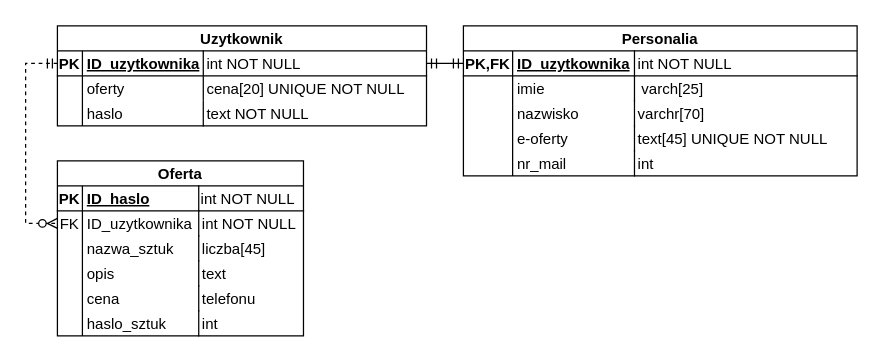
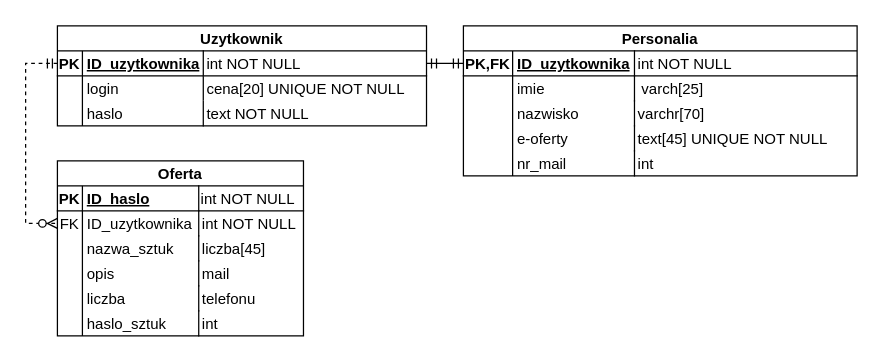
  <mxCell id="0" />
  <mxCell id="1" parent="0" />
  <mxCell id="2" value="Uzytkownik" style="shape=table;startSize=20;container=1;collapsible=1;childLayout=tableLayout;fixedRows=1;rowLines=0;fontStyle=1;align=center;resizeLast=1;" parent="1" vertex="1"><mxGeometry x="45.43" y="20" width="295.277" height="80" as="geometry"><mxRectangle x="200" y="3400" width="100" height="20" as="alternateBounds" /></mxGeometry></mxCell>
  <mxCell id="3" value="" style="shape=tableRow;horizontal=0;startSize=0;swimlaneHead=0;swimlaneBody=0;fillColor=none;collapsible=0;dropTarget=0;points=[[0,0.5],[1,0.5]];portConstraint=eastwest;top=0;left=0;right=0;bottom=1;" parent="2" vertex="1"><mxGeometry y="20" width="295.277" height="20" as="geometry" /></mxCell>
  <mxCell id="4" value="PK" style="shape=partialRectangle;connectable=0;fillColor=none;top=0;left=0;bottom=0;right=0;fontStyle=1;overflow=hidden;" parent="3" vertex="1"><mxGeometry width="20" height="20" as="geometry"><mxRectangle width="20" height="20" as="alternateBounds" /></mxGeometry></mxCell>
  <mxCell id="5" value="ID_uzytkownika" style="shape=partialRectangle;connectable=0;fillColor=none;top=0;left=0;bottom=0;right=0;align=left;spacingLeft=2;fontStyle=5;overflow=hidden;" parent="3" vertex="1"><mxGeometry x="20" width="275.277" height="20" as="geometry"><mxRectangle width="275.277" height="20" as="alternateBounds" /></mxGeometry></mxCell>
  <mxCell id="6" value="" style="shape=tableRow;horizontal=0;startSize=0;swimlaneHead=0;swimlaneBody=0;fillColor=none;collapsible=0;dropTarget=0;points=[[0,0.5],[1,0.5]];portConstraint=eastwest;top=0;left=0;right=0;bottom=0;" parent="2" vertex="1"><mxGeometry y="40" width="295.277" height="20" as="geometry" /></mxCell>
  <mxCell id="7" value="" style="shape=partialRectangle;connectable=0;fillColor=none;top=0;left=0;bottom=0;right=0;editable=1;overflow=hidden;" parent="6" vertex="1"><mxGeometry width="20" height="20" as="geometry"><mxRectangle width="20" height="20" as="alternateBounds" /></mxGeometry></mxCell>
- <mxCell id="8" value="oferty" style="shape=partialRectangle;connectable=0;fillColor=none;top=0;left=0;bottom=0;right=0;align=left;spacingLeft=2;overflow=hidden;" parent="6" vertex="1"><mxGeometry x="20" width="275.277" height="20" as="geometry"><mxRectangle width="275.277" height="20" as="alternateBounds" /></mxGeometry></mxCell>
+ <mxCell id="8" value="login" style="shape=partialRectangle;connectable=0;fillColor=none;top=0;left=0;bottom=0;right=0;align=left;spacingLeft=2;overflow=hidden;" parent="6" vertex="1"><mxGeometry x="20" width="275.277" height="20" as="geometry"><mxRectangle width="275.277" height="20" as="alternateBounds" /></mxGeometry></mxCell>
  <mxCell id="9" value="" style="shape=tableRow;horizontal=0;startSize=0;swimlaneHead=0;swimlaneBody=0;fillColor=none;collapsible=0;dropTarget=0;points=[[0,0.5],[1,0.5]];portConstraint=eastwest;top=0;left=0;right=0;bottom=0;" parent="2" vertex="1"><mxGeometry y="60" width="295.277" height="20" as="geometry" /></mxCell>
  <mxCell id="10" value="" style="shape=partialRectangle;connectable=0;fillColor=none;top=0;left=0;bottom=0;right=0;editable=1;overflow=hidden;" parent="9" vertex="1"><mxGeometry width="20" height="20" as="geometry"><mxRectangle width="20" height="20" as="alternateBounds" /></mxGeometry></mxCell>
  <mxCell id="11" value="haslo" style="shape=partialRectangle;connectable=0;fillColor=none;top=0;left=0;bottom=0;right=0;align=left;spacingLeft=2;overflow=hidden;" parent="9" vertex="1"><mxGeometry x="20" width="275.277" height="20" as="geometry"><mxRectangle width="275.277" height="20" as="alternateBounds" /></mxGeometry></mxCell>
  <mxCell id="12" value="int NOT NULL" style="shape=partialRectangle;fillColor=none;align=left;verticalAlign=middle;strokeColor=none;spacingLeft=31;rotatable=0;points=[[0,0.5],[1,0.5]];portConstraint=eastwest;dropTarget=0;" parent="1" vertex="1"><mxGeometry x="132.13" y="40" width="90" height="20" as="geometry" /></mxCell>
  <mxCell id="13" value="" style="shape=partialRectangle;top=0;left=0;bottom=0;fillColor=none;stokeWidth=1;align=left;verticalAlign=middle;spacingLeft=4;spacingRight=4;overflow=hidden;rotatable=0;points=[];portConstraint=eastwest;part=1;" parent="12" vertex="1" connectable="0"><mxGeometry width="30" height="20" as="geometry" /></mxCell>
  <mxCell id="14" value="cena[20] UNIQUE NOT NULL" style="shape=partialRectangle;fillColor=none;align=left;verticalAlign=middle;strokeColor=none;spacingLeft=31;rotatable=0;points=[[0,0.5],[1,0.5]];portConstraint=eastwest;dropTarget=0;" parent="1" vertex="1"><mxGeometry x="132.13" y="60.73" width="90" height="18.28" as="geometry" /></mxCell>
  <mxCell id="15" value="" style="shape=partialRectangle;top=0;left=0;bottom=0;fillColor=none;stokeWidth=1;align=left;verticalAlign=middle;spacingLeft=4;spacingRight=4;overflow=hidden;rotatable=0;points=[];portConstraint=eastwest;part=1;" parent="14" vertex="1" connectable="0"><mxGeometry width="30" height="18.28" as="geometry" /></mxCell>
  <mxCell id="16" value="text NOT NULL" style="shape=partialRectangle;fillColor=none;align=left;verticalAlign=middle;strokeColor=none;spacingLeft=31;rotatable=0;points=[[0,0.5],[1,0.5]];portConstraint=eastwest;dropTarget=0;" parent="1" vertex="1"><mxGeometry x="132.13" y="80" width="90" height="20" as="geometry" /></mxCell>
  <mxCell id="17" value="" style="shape=partialRectangle;top=0;left=0;bottom=0;fillColor=none;stokeWidth=1;align=left;verticalAlign=middle;spacingLeft=4;spacingRight=4;overflow=hidden;rotatable=0;points=[];portConstraint=eastwest;part=1;" parent="16" vertex="1" connectable="0"><mxGeometry width="30" height="20" as="geometry" /></mxCell>
  <mxCell id="18" value="Personalia" style="shape=table;startSize=20;container=1;collapsible=1;childLayout=tableLayout;fixedRows=1;rowLines=0;fontStyle=1;align=center;resizeLast=1;" parent="1" vertex="1"><mxGeometry x="370.23" y="20" width="314.965" height="120" as="geometry"><mxRectangle x="200" y="3400" width="100" height="20" as="alternateBounds" /></mxGeometry></mxCell>
  <mxCell id="19" value="" style="shape=tableRow;horizontal=0;startSize=0;swimlaneHead=0;swimlaneBody=0;fillColor=none;collapsible=0;dropTarget=0;points=[[0,0.5],[1,0.5]];portConstraint=eastwest;top=0;left=0;right=0;bottom=1;" parent="18" vertex="1"><mxGeometry y="20" width="314.965" height="20" as="geometry" /></mxCell>
  <mxCell id="20" value="PK,FK" style="shape=partialRectangle;connectable=0;fillColor=none;top=0;left=0;bottom=0;right=0;fontStyle=1;overflow=hidden;" parent="19" vertex="1"><mxGeometry width="39.368" height="20" as="geometry"><mxRectangle width="39.368" height="20" as="alternateBounds" /></mxGeometry></mxCell>
  <mxCell id="21" value="ID_uzytkownika" style="shape=partialRectangle;connectable=0;fillColor=none;top=0;left=0;bottom=0;right=0;align=left;spacingLeft=2;fontStyle=5;overflow=hidden;" parent="19" vertex="1"><mxGeometry x="39.368" width="275.598" height="20" as="geometry"><mxRectangle width="275.598" height="20" as="alternateBounds" /></mxGeometry></mxCell>
  <mxCell id="22" value="" style="shape=tableRow;horizontal=0;startSize=0;swimlaneHead=0;swimlaneBody=0;fillColor=none;collapsible=0;dropTarget=0;points=[[0,0.5],[1,0.5]];portConstraint=eastwest;top=0;left=0;right=0;bottom=0;" parent="18" vertex="1"><mxGeometry y="40" width="314.965" height="20" as="geometry" /></mxCell>
  <mxCell id="23" value="" style="shape=partialRectangle;connectable=0;fillColor=none;top=0;left=0;bottom=0;right=0;editable=1;overflow=hidden;" parent="22" vertex="1"><mxGeometry width="39.368" height="20" as="geometry"><mxRectangle width="39.368" height="20" as="alternateBounds" /></mxGeometry></mxCell>
  <mxCell id="24" value="imie" style="shape=partialRectangle;connectable=0;fillColor=none;top=0;left=0;bottom=0;right=0;align=left;spacingLeft=2;overflow=hidden;" parent="22" vertex="1"><mxGeometry x="39.368" width="275.598" height="20" as="geometry"><mxRectangle width="275.598" height="20" as="alternateBounds" /></mxGeometry></mxCell>
  <mxCell id="25" value="" style="shape=tableRow;horizontal=0;startSize=0;swimlaneHead=0;swimlaneBody=0;fillColor=none;collapsible=0;dropTarget=0;points=[[0,0.5],[1,0.5]];portConstraint=eastwest;top=0;left=0;right=0;bottom=0;" parent="18" vertex="1"><mxGeometry y="60" width="314.965" height="20" as="geometry" /></mxCell>
  <mxCell id="26" value="" style="shape=partialRectangle;connectable=0;fillColor=none;top=0;left=0;bottom=0;right=0;editable=1;overflow=hidden;" parent="25" vertex="1"><mxGeometry width="39.368" height="20" as="geometry"><mxRectangle width="39.368" height="20" as="alternateBounds" /></mxGeometry></mxCell>
  <mxCell id="27" value="nazwisko" style="shape=partialRectangle;connectable=0;fillColor=none;top=0;left=0;bottom=0;right=0;align=left;spacingLeft=2;overflow=hidden;" parent="25" vertex="1"><mxGeometry x="39.368" width="275.598" height="20" as="geometry"><mxRectangle width="275.598" height="20" as="alternateBounds" /></mxGeometry></mxCell>
  <mxCell id="28" value="" style="shape=tableRow;horizontal=0;startSize=0;swimlaneHead=0;swimlaneBody=0;fillColor=none;collapsible=0;dropTarget=0;points=[[0,0.5],[1,0.5]];portConstraint=eastwest;top=0;left=0;right=0;bottom=0;" parent="18" vertex="1"><mxGeometry y="80" width="314.965" height="20" as="geometry" /></mxCell>
  <mxCell id="29" value="" style="shape=partialRectangle;connectable=0;fillColor=none;top=0;left=0;bottom=0;right=0;editable=1;overflow=hidden;" parent="28" vertex="1"><mxGeometry width="39.368" height="20" as="geometry"><mxRectangle width="39.368" height="20" as="alternateBounds" /></mxGeometry></mxCell>
  <mxCell id="30" value="e-oferty" style="shape=partialRectangle;connectable=0;fillColor=none;top=0;left=0;bottom=0;right=0;align=left;spacingLeft=2;overflow=hidden;" parent="28" vertex="1"><mxGeometry x="39.368" width="275.598" height="20" as="geometry"><mxRectangle width="275.598" height="20" as="alternateBounds" /></mxGeometry></mxCell>
  <mxCell id="31" value="" style="shape=tableRow;horizontal=0;startSize=0;swimlaneHead=0;swimlaneBody=0;fillColor=none;collapsible=0;dropTarget=0;points=[[0,0.5],[1,0.5]];portConstraint=eastwest;top=0;left=0;right=0;bottom=0;" parent="18" vertex="1"><mxGeometry y="100" width="314.965" height="20" as="geometry" /></mxCell>
  <mxCell id="32" value="" style="shape=partialRectangle;connectable=0;fillColor=none;top=0;left=0;bottom=0;right=0;editable=1;overflow=hidden;" parent="31" vertex="1"><mxGeometry width="39.368" height="20" as="geometry"><mxRectangle width="39.368" height="20" as="alternateBounds" /></mxGeometry></mxCell>
  <mxCell id="33" value="nr_mail" style="shape=partialRectangle;connectable=0;fillColor=none;top=0;left=0;bottom=0;right=0;align=left;spacingLeft=2;overflow=hidden;" parent="31" vertex="1"><mxGeometry x="39.368" width="275.598" height="20" as="geometry"><mxRectangle width="275.598" height="20" as="alternateBounds" /></mxGeometry></mxCell>
  <mxCell id="34" value="int NOT NULL" style="shape=partialRectangle;fillColor=none;align=left;verticalAlign=middle;strokeColor=none;spacingLeft=31;rotatable=0;points=[[0,0.5],[1,0.5]];portConstraint=eastwest;dropTarget=0;" parent="1" vertex="1"><mxGeometry x="477.08" y="40" width="90" height="20" as="geometry" /></mxCell>
  <mxCell id="35" value="" style="shape=partialRectangle;top=0;left=0;bottom=0;fillColor=none;stokeWidth=1;align=left;verticalAlign=middle;spacingLeft=4;spacingRight=4;overflow=hidden;rotatable=0;points=[];portConstraint=eastwest;part=1;" parent="34" vertex="1" connectable="0"><mxGeometry width="30" height="20" as="geometry" /></mxCell>
  <mxCell id="36" value="varch[25]" style="shape=partialRectangle;fillColor=none;align=left;verticalAlign=middle;strokeColor=none;spacingLeft=34;rotatable=0;points=[[0,0.5],[1,0.5]];portConstraint=eastwest;dropTarget=0;" parent="1" vertex="1"><mxGeometry x="477.08" y="60" width="90" height="20" as="geometry" /></mxCell>
  <mxCell id="37" value="" style="shape=partialRectangle;top=0;left=0;bottom=0;fillColor=none;stokeWidth=1;align=left;verticalAlign=middle;spacingLeft=4;spacingRight=4;overflow=hidden;rotatable=0;points=[];portConstraint=eastwest;part=1;" parent="36" vertex="1" connectable="0"><mxGeometry width="30" height="20" as="geometry" /></mxCell>
  <mxCell id="38" value="varchr[70]" style="shape=partialRectangle;fillColor=none;align=left;verticalAlign=middle;strokeColor=none;spacingLeft=31;rotatable=0;points=[[0,0.5],[1,0.5]];portConstraint=eastwest;dropTarget=0;top=1;" parent="1" vertex="1"><mxGeometry x="477.08" y="80" width="90" height="20" as="geometry" /></mxCell>
  <mxCell id="39" value="" style="shape=partialRectangle;top=0;left=0;bottom=0;fillColor=none;stokeWidth=1;align=left;verticalAlign=middle;spacingLeft=4;spacingRight=4;overflow=hidden;rotatable=0;points=[];portConstraint=eastwest;part=1;" parent="38" vertex="1" connectable="0"><mxGeometry width="30" height="20" as="geometry" /></mxCell>
  <mxCell id="40" value="text[45] UNIQUE NOT NULL" style="shape=partialRectangle;fillColor=none;align=left;verticalAlign=middle;strokeColor=none;spacingLeft=31;rotatable=0;points=[[0,0.5],[1,0.5]];portConstraint=eastwest;dropTarget=0;top=1;" parent="1" vertex="1"><mxGeometry x="477.08" y="100" width="90" height="20" as="geometry" /></mxCell>
  <mxCell id="41" value="" style="shape=partialRectangle;top=0;left=0;bottom=0;fillColor=none;stokeWidth=1;align=left;verticalAlign=middle;spacingLeft=4;spacingRight=4;overflow=hidden;rotatable=0;points=[];portConstraint=eastwest;part=1;" parent="40" vertex="1" connectable="0"><mxGeometry width="30" height="20" as="geometry" /></mxCell>
  <mxCell id="42" value="int" style="shape=partialRectangle;fillColor=none;align=left;verticalAlign=middle;strokeColor=none;spacingLeft=31;rotatable=0;points=[[0,0.5],[1,0.5]];portConstraint=eastwest;dropTarget=0;top=1;" parent="1" vertex="1"><mxGeometry x="477.08" y="120" width="90" height="20" as="geometry" /></mxCell>
  <mxCell id="43" value="" style="shape=partialRectangle;top=0;left=0;bottom=0;fillColor=none;stokeWidth=1;align=left;verticalAlign=middle;spacingLeft=4;spacingRight=4;overflow=hidden;rotatable=0;points=[];portConstraint=eastwest;part=1;" parent="42" vertex="1" connectable="0"><mxGeometry width="30" height="20" as="geometry" /></mxCell>
  <mxCell id="44" value="" style="fontSize=12;html=1;endArrow=ERmandOne;startArrow=ERmandOne;rounded=0;entryX=1;entryY=0.5;entryDx=0;entryDy=0;exitX=0;exitY=0.5;exitDx=0;exitDy=0;endFill=0;startFill=0;" parent="1" source="19" target="3" edge="1"><mxGeometry width="100" height="100" relative="1" as="geometry"><mxPoint x="440" y="39" as="sourcePoint" /><mxPoint x="380" y="39" as="targetPoint" /></mxGeometry></mxCell>
  <mxCell id="45" value="Oferta" style="shape=table;startSize=20;container=1;collapsible=1;childLayout=tableLayout;fixedRows=1;rowLines=0;fontStyle=1;align=center;resizeLast=1;" parent="1" vertex="1"><mxGeometry x="45.43" y="128" width="196.852" height="140" as="geometry"><mxRectangle x="200" y="3400" width="100" height="20" as="alternateBounds" /></mxGeometry></mxCell>
  <mxCell id="46" value="" style="shape=tableRow;horizontal=0;startSize=0;swimlaneHead=0;swimlaneBody=0;fillColor=none;collapsible=0;dropTarget=0;points=[[0,0.5],[1,0.5]];portConstraint=eastwest;top=0;left=0;right=0;bottom=1;" parent="45" vertex="1"><mxGeometry y="20" width="196.852" height="20" as="geometry" /></mxCell>
  <mxCell id="47" value="PK" style="shape=partialRectangle;connectable=0;fillColor=none;top=0;left=0;bottom=0;right=0;fontStyle=1;overflow=hidden;" parent="46" vertex="1"><mxGeometry width="20" height="20" as="geometry"><mxRectangle width="20" height="20" as="alternateBounds" /></mxGeometry></mxCell>
  <mxCell id="48" value="ID_haslo" style="shape=partialRectangle;connectable=0;fillColor=none;top=0;left=0;bottom=0;right=0;align=left;spacingLeft=2;fontStyle=5;overflow=hidden;" parent="46" vertex="1"><mxGeometry x="20" width="176.852" height="20" as="geometry"><mxRectangle width="176.852" height="20" as="alternateBounds" /></mxGeometry></mxCell>
  <mxCell id="49" value="" style="shape=tableRow;horizontal=0;startSize=0;swimlaneHead=0;swimlaneBody=0;fillColor=none;collapsible=0;dropTarget=0;points=[[0,0.5],[1,0.5]];portConstraint=eastwest;top=0;left=0;right=0;bottom=0;" parent="45" vertex="1"><mxGeometry y="40" width="196.852" height="20" as="geometry" /></mxCell>
  <mxCell id="50" value="FK" style="shape=partialRectangle;connectable=0;fillColor=none;top=0;left=0;bottom=0;right=0;editable=1;overflow=hidden;" parent="49" vertex="1"><mxGeometry width="20" height="20" as="geometry"><mxRectangle width="20" height="20" as="alternateBounds" /></mxGeometry></mxCell>
  <mxCell id="51" value="ID_uzytkownika" style="shape=partialRectangle;connectable=0;fillColor=none;top=0;left=0;bottom=0;right=0;align=left;spacingLeft=2;overflow=hidden;" parent="49" vertex="1"><mxGeometry x="20" width="176.852" height="20" as="geometry"><mxRectangle width="176.852" height="20" as="alternateBounds" /></mxGeometry></mxCell>
  <mxCell id="52" value="" style="shape=tableRow;horizontal=0;startSize=0;swimlaneHead=0;swimlaneBody=0;fillColor=none;collapsible=0;dropTarget=0;points=[[0,0.5],[1,0.5]];portConstraint=eastwest;top=0;left=0;right=0;bottom=0;" parent="45" vertex="1"><mxGeometry y="60" width="196.852" height="20" as="geometry" /></mxCell>
  <mxCell id="53" value="" style="shape=partialRectangle;connectable=0;fillColor=none;top=0;left=0;bottom=0;right=0;editable=1;overflow=hidden;" parent="52" vertex="1"><mxGeometry width="20" height="20" as="geometry"><mxRectangle width="20" height="20" as="alternateBounds" /></mxGeometry></mxCell>
  <mxCell id="54" value="nazwa_sztuk" style="shape=partialRectangle;connectable=0;fillColor=none;top=0;left=0;bottom=0;right=0;align=left;spacingLeft=2;overflow=hidden;" parent="52" vertex="1"><mxGeometry x="20" width="176.852" height="20" as="geometry"><mxRectangle width="176.852" height="20" as="alternateBounds" /></mxGeometry></mxCell>
  <mxCell id="55" value="" style="shape=tableRow;horizontal=0;startSize=0;swimlaneHead=0;swimlaneBody=0;fillColor=none;collapsible=0;dropTarget=0;points=[[0,0.5],[1,0.5]];portConstraint=eastwest;top=0;left=0;right=0;bottom=0;" parent="45" vertex="1"><mxGeometry y="80" width="196.852" height="20" as="geometry" /></mxCell>
  <mxCell id="56" value="" style="shape=partialRectangle;connectable=0;fillColor=none;top=0;left=0;bottom=0;right=0;editable=1;overflow=hidden;" parent="55" vertex="1"><mxGeometry width="20" height="20" as="geometry"><mxRectangle width="20" height="20" as="alternateBounds" /></mxGeometry></mxCell>
  <mxCell id="57" value="opis" style="shape=partialRectangle;connectable=0;fillColor=none;top=0;left=0;bottom=0;right=0;align=left;spacingLeft=2;overflow=hidden;" parent="55" vertex="1"><mxGeometry x="20" width="176.852" height="20" as="geometry"><mxRectangle width="176.852" height="20" as="alternateBounds" /></mxGeometry></mxCell>
  <mxCell id="58" value="" style="shape=tableRow;horizontal=0;startSize=0;swimlaneHead=0;swimlaneBody=0;fillColor=none;collapsible=0;dropTarget=0;points=[[0,0.5],[1,0.5]];portConstraint=eastwest;top=0;left=0;right=0;bottom=0;" parent="45" vertex="1"><mxGeometry y="100" width="196.852" height="20" as="geometry" /></mxCell>
  <mxCell id="59" value="" style="shape=partialRectangle;connectable=0;fillColor=none;top=0;left=0;bottom=0;right=0;editable=1;overflow=hidden;" parent="58" vertex="1"><mxGeometry width="20" height="20" as="geometry"><mxRectangle width="20" height="20" as="alternateBounds" /></mxGeometry></mxCell>
- <mxCell id="60" value="cena" style="shape=partialRectangle;connectable=0;fillColor=none;top=0;left=0;bottom=0;right=0;align=left;spacingLeft=2;overflow=hidden;" parent="58" vertex="1"><mxGeometry x="20" width="176.852" height="20" as="geometry"><mxRectangle width="176.852" height="20" as="alternateBounds" /></mxGeometry></mxCell>
+ <mxCell id="60" value="liczba" style="shape=partialRectangle;connectable=0;fillColor=none;top=0;left=0;bottom=0;right=0;align=left;spacingLeft=2;overflow=hidden;" parent="58" vertex="1"><mxGeometry x="20" width="176.852" height="20" as="geometry"><mxRectangle width="176.852" height="20" as="alternateBounds" /></mxGeometry></mxCell>
  <mxCell id="61" value="" style="shape=tableRow;horizontal=0;startSize=0;swimlaneHead=0;swimlaneBody=0;fillColor=none;collapsible=0;dropTarget=0;points=[[0,0.5],[1,0.5]];portConstraint=eastwest;top=0;left=0;right=0;bottom=0;" parent="45" vertex="1"><mxGeometry y="120" width="196.852" height="20" as="geometry" /></mxCell>
  <mxCell id="62" value="" style="shape=partialRectangle;connectable=0;fillColor=none;top=0;left=0;bottom=0;right=0;editable=1;overflow=hidden;" parent="61" vertex="1"><mxGeometry width="20" height="20" as="geometry"><mxRectangle width="20" height="20" as="alternateBounds" /></mxGeometry></mxCell>
  <mxCell id="63" value="haslo_sztuk" style="shape=partialRectangle;connectable=0;fillColor=none;top=0;left=0;bottom=0;right=0;align=left;spacingLeft=2;overflow=hidden;" parent="61" vertex="1"><mxGeometry x="20" width="176.852" height="20" as="geometry"><mxRectangle width="176.852" height="20" as="alternateBounds" /></mxGeometry></mxCell>
  <mxCell id="64" value="int NOT NULL" style="shape=partialRectangle;fillColor=none;align=left;verticalAlign=middle;strokeColor=none;spacingLeft=30;rotatable=0;points=[[0,0.5],[1,0.5]];portConstraint=eastwest;dropTarget=0;" parent="1" vertex="1"><mxGeometry x="128.49" y="148" width="90" height="20" as="geometry" /></mxCell>
  <mxCell id="65" value="" style="shape=partialRectangle;top=0;left=0;bottom=0;fillColor=none;stokeWidth=1;align=left;verticalAlign=middle;spacingLeft=4;spacingRight=4;overflow=hidden;rotatable=0;points=[];portConstraint=eastwest;part=1;" parent="64" vertex="1" connectable="0"><mxGeometry width="30" height="20" as="geometry" /></mxCell>
  <mxCell id="66" value="int NOT NULL" style="shape=partialRectangle;fillColor=none;align=left;verticalAlign=middle;strokeColor=none;spacingLeft=31;rotatable=0;points=[[0,0.5],[1,0.5]];portConstraint=eastwest;dropTarget=0;" parent="1" vertex="1"><mxGeometry x="128.49" y="168" width="90" height="20" as="geometry" /></mxCell>
  <mxCell id="67" value="" style="shape=partialRectangle;top=0;left=0;bottom=0;fillColor=none;stokeWidth=1;align=left;verticalAlign=middle;spacingLeft=4;spacingRight=4;overflow=hidden;rotatable=0;points=[];portConstraint=eastwest;part=1;" parent="66" vertex="1" connectable="0"><mxGeometry width="30" height="20" as="geometry" /></mxCell>
  <mxCell id="68" value="liczba[45]" style="shape=partialRectangle;fillColor=none;align=left;verticalAlign=middle;strokeColor=none;spacingLeft=31;rotatable=0;points=[[0,0.5],[1,0.5]];portConstraint=eastwest;dropTarget=0;" parent="1" vertex="1"><mxGeometry x="128.49" y="188" width="90" height="20" as="geometry" /></mxCell>
  <mxCell id="69" value="" style="shape=partialRectangle;top=0;left=0;bottom=0;fillColor=none;stokeWidth=1;align=left;verticalAlign=middle;spacingLeft=4;spacingRight=4;overflow=hidden;rotatable=0;points=[];portConstraint=eastwest;part=1;" parent="68" vertex="1" connectable="0"><mxGeometry width="30" height="20" as="geometry" /></mxCell>
- <mxCell id="70" value="text" style="shape=partialRectangle;fillColor=none;align=left;verticalAlign=middle;strokeColor=none;spacingLeft=31;rotatable=0;points=[[0,0.5],[1,0.5]];portConstraint=eastwest;dropTarget=0;" parent="1" vertex="1"><mxGeometry x="128.49" y="208" width="90" height="20" as="geometry" /></mxCell>
+ <mxCell id="70" value="mail" style="shape=partialRectangle;fillColor=none;align=left;verticalAlign=middle;strokeColor=none;spacingLeft=31;rotatable=0;points=[[0,0.5],[1,0.5]];portConstraint=eastwest;dropTarget=0;" parent="1" vertex="1"><mxGeometry x="128.49" y="208" width="90" height="20" as="geometry" /></mxCell>
  <mxCell id="71" value="" style="shape=partialRectangle;top=0;left=0;bottom=0;fillColor=none;stokeWidth=1;align=left;verticalAlign=middle;spacingLeft=4;spacingRight=4;overflow=hidden;rotatable=0;points=[];portConstraint=eastwest;part=1;" parent="70" vertex="1" connectable="0"><mxGeometry width="30" height="20" as="geometry" /></mxCell>
  <mxCell id="72" value="telefonu" style="shape=partialRectangle;fillColor=none;align=left;verticalAlign=middle;strokeColor=none;spacingLeft=31;rotatable=0;points=[[0,0.5],[1,0.5]];portConstraint=eastwest;dropTarget=0;" parent="1" vertex="1"><mxGeometry x="128.49" y="228" width="90" height="20" as="geometry" /></mxCell>
  <mxCell id="73" value="" style="shape=partialRectangle;top=0;left=0;bottom=0;fillColor=none;stokeWidth=1;align=left;verticalAlign=middle;spacingLeft=4;spacingRight=4;overflow=hidden;rotatable=0;points=[];portConstraint=eastwest;part=1;" parent="72" vertex="1" connectable="0"><mxGeometry width="30" height="20" as="geometry" /></mxCell>
  <mxCell id="74" value="int" style="shape=partialRectangle;fillColor=none;align=left;verticalAlign=middle;strokeColor=none;spacingLeft=31;rotatable=0;points=[[0,0.5],[1,0.5]];portConstraint=eastwest;dropTarget=0;" parent="1" vertex="1"><mxGeometry x="128.49" y="248" width="90" height="20" as="geometry" /></mxCell>
  <mxCell id="75" value="" style="shape=partialRectangle;top=0;left=0;bottom=0;fillColor=none;stokeWidth=1;align=left;verticalAlign=middle;spacingLeft=4;spacingRight=4;overflow=hidden;rotatable=0;points=[];portConstraint=eastwest;part=1;" parent="74" vertex="1" connectable="0"><mxGeometry width="30" height="20" as="geometry" /></mxCell>
  <mxCell id="76" value="" style="fontSize=12;html=1;endArrow=ERzeroToMany;startArrow=ERmandOne;rounded=0;entryX=0;entryY=0.5;entryDx=0;entryDy=0;dashed=1;edgeStyle=orthogonalEdgeStyle;exitX=0;exitY=0.5;exitDx=0;exitDy=0;startFill=0;" parent="1" source="3" target="49" edge="1"><mxGeometry width="100" height="100" relative="1" as="geometry"><mxPoint x="50" y="50" as="sourcePoint" /><mxPoint x="20" y="70" as="targetPoint" /><Array as="points"><mxPoint x="20" y="50" /><mxPoint x="20" y="178" /></Array></mxGeometry></mxCell>
